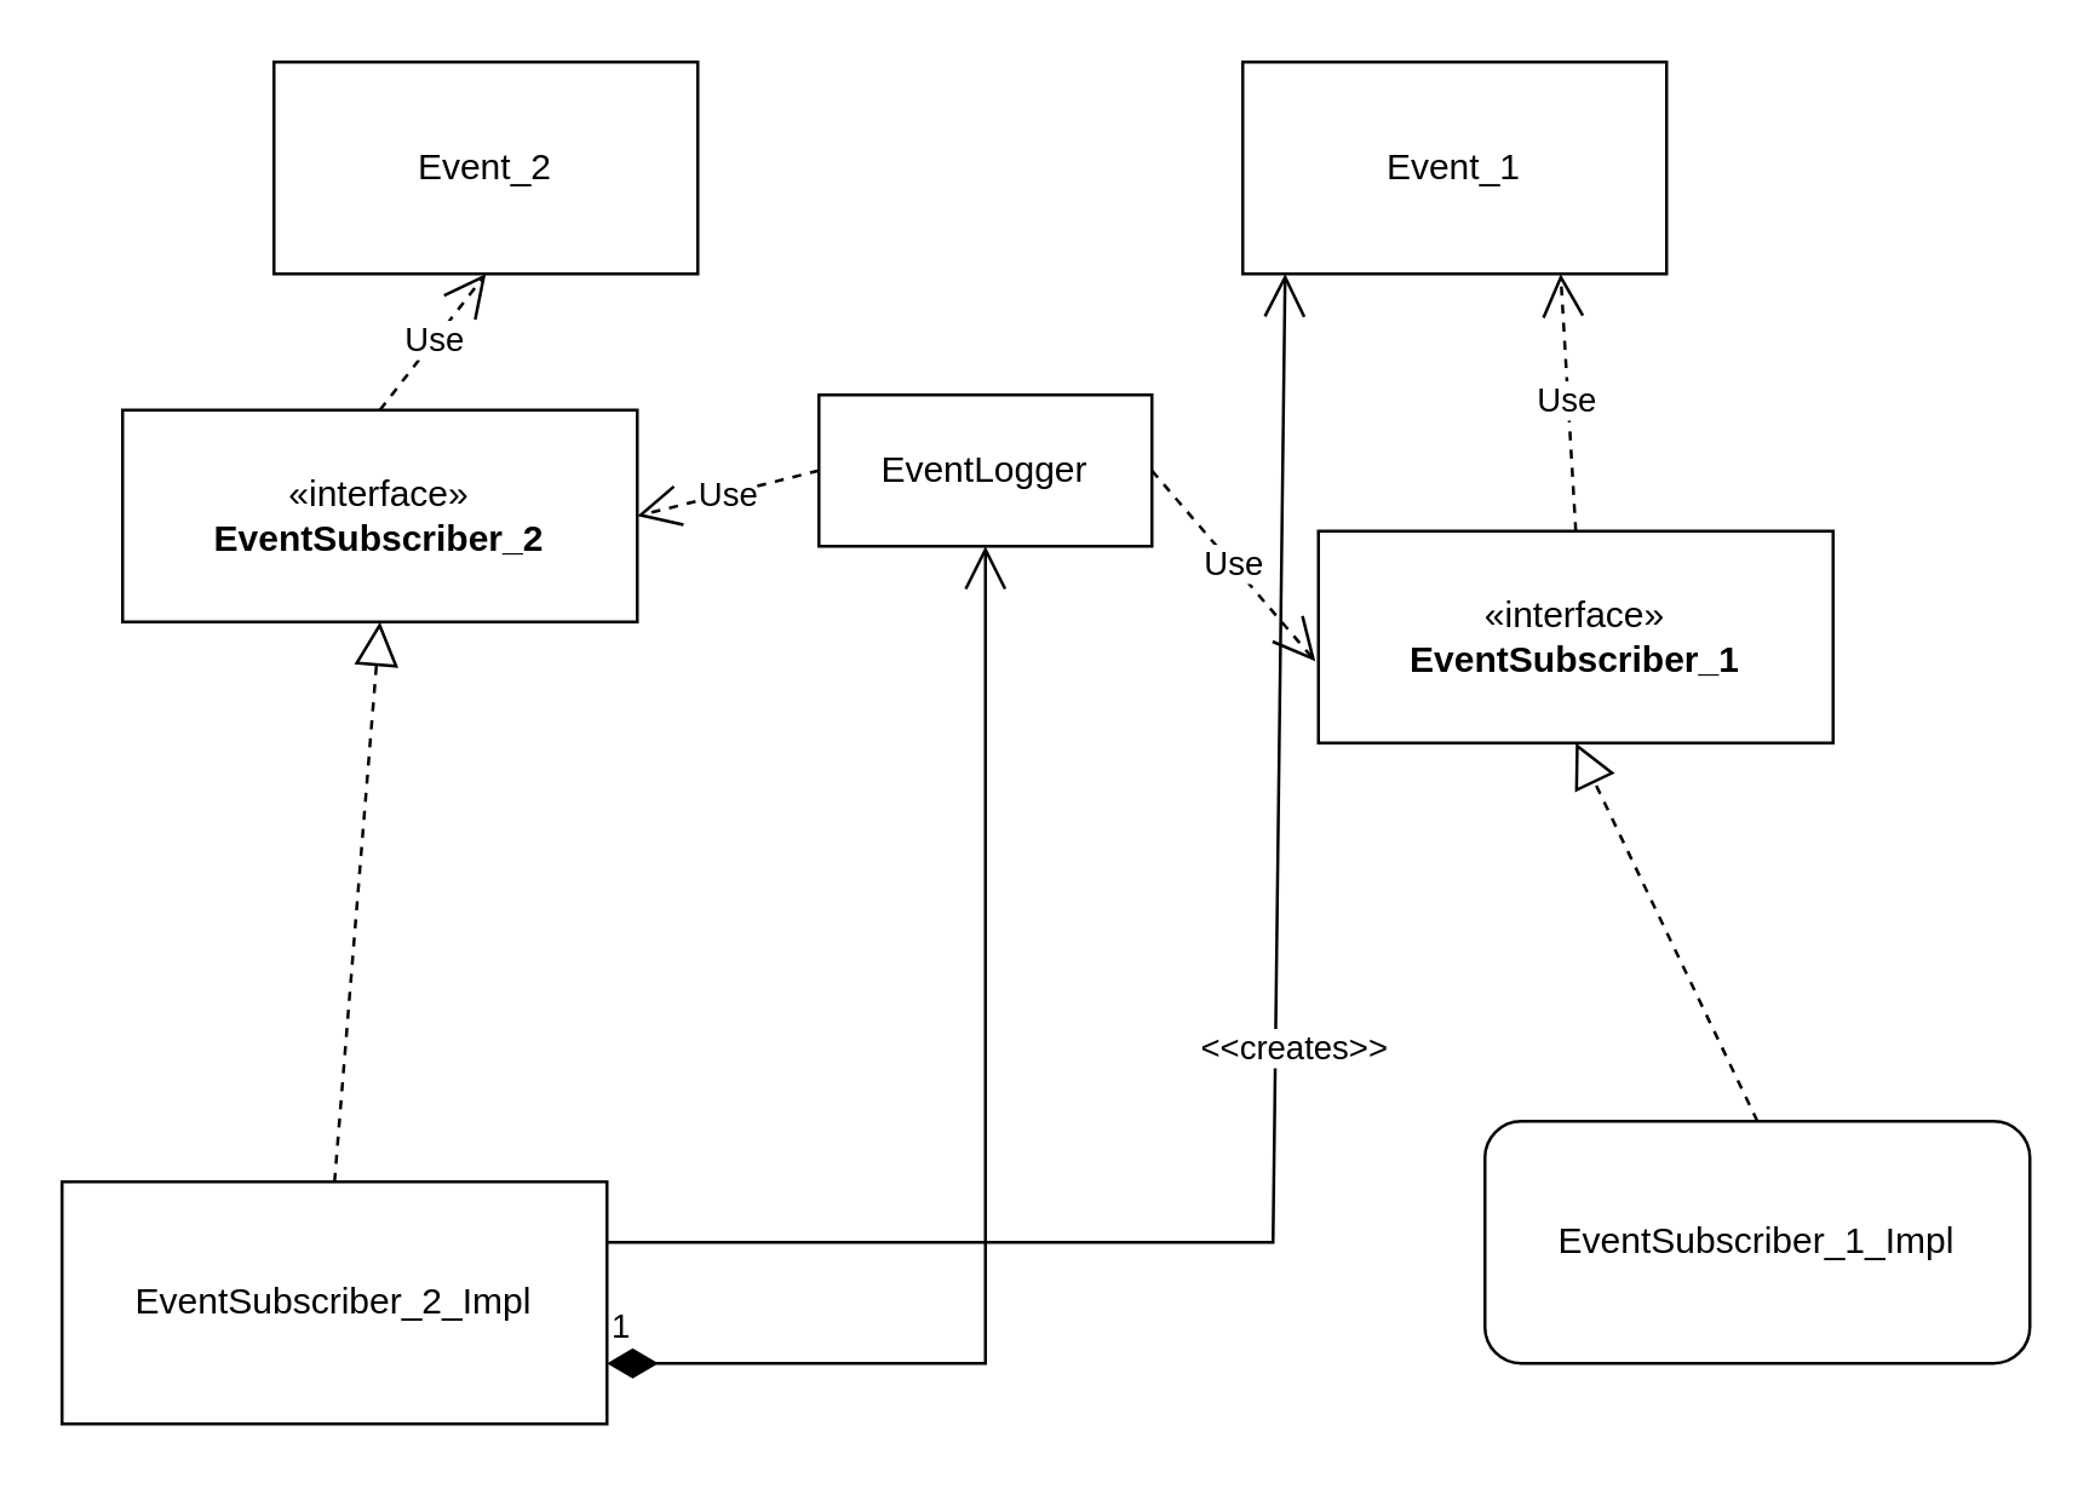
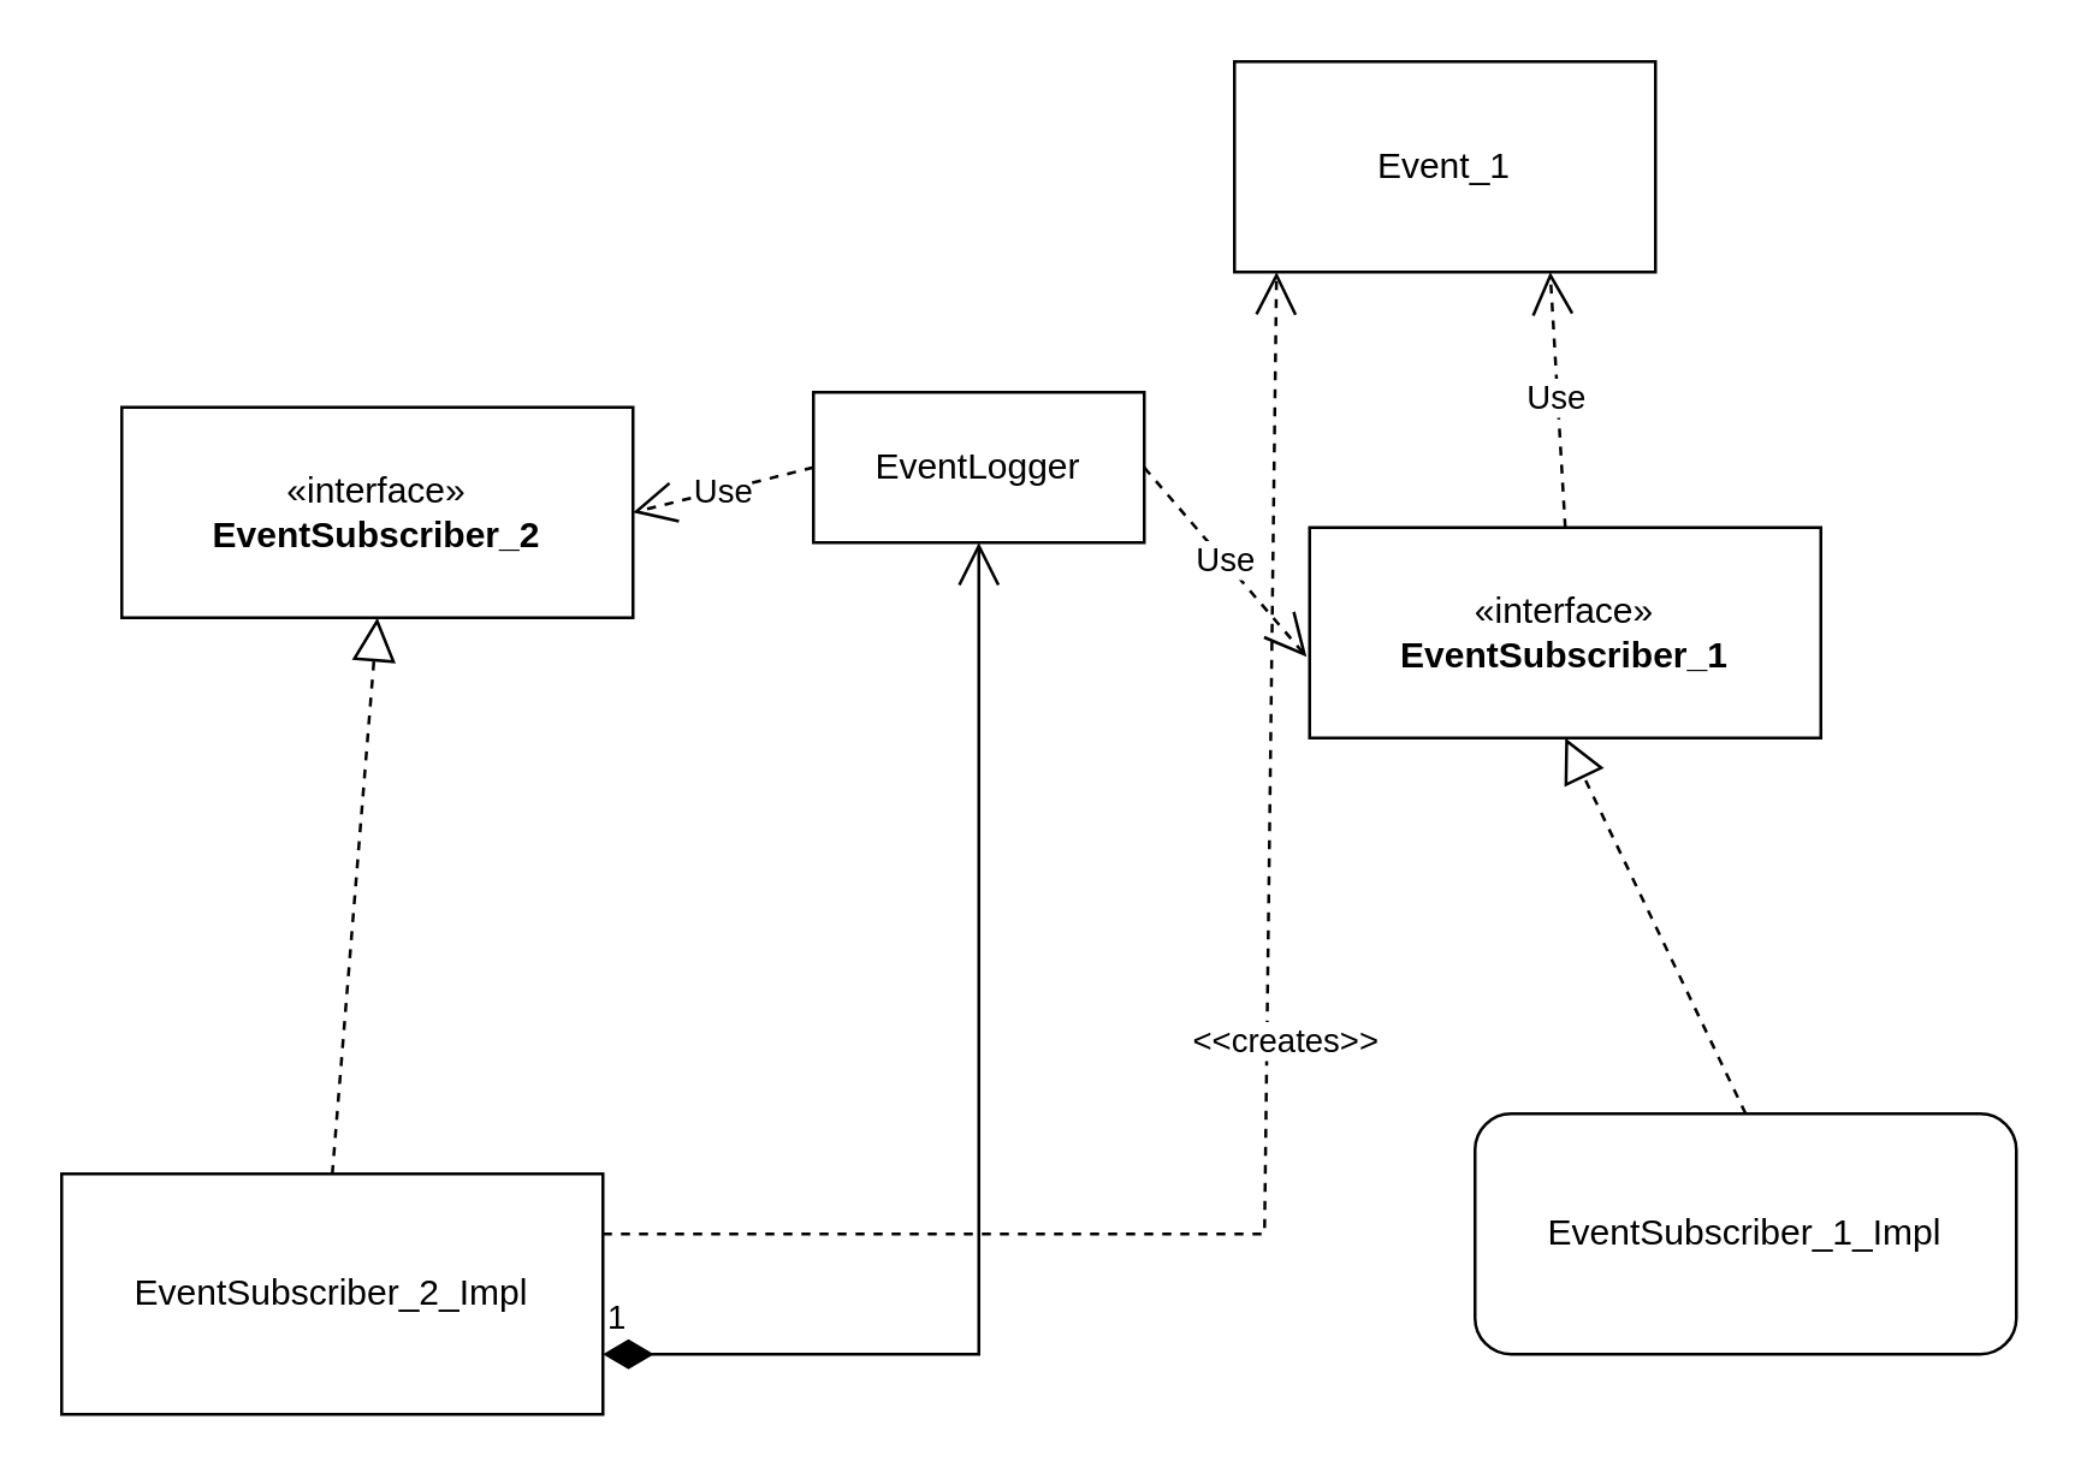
  <mxCell id="0" />
  <mxCell id="1" parent="0" />
  <mxCell id="2" value="«interface»&lt;br&gt;&lt;b&gt;EventSubscriber_1&lt;br&gt;&lt;/b&gt;" style="html=1;whiteSpace=wrap;" vertex="1" parent="1"><mxGeometry x="435" y="175" width="170" height="70" as="geometry" /></mxCell>
  <mxCell id="3" value="EventSubscriber_1_Impl" style="html=1;whiteSpace=wrap;rounded=1;" vertex="1" parent="1"><mxGeometry x="490" y="370" width="180" height="80" as="geometry" /></mxCell>
  <mxCell id="4" value="" style="endArrow=block;dashed=1;endFill=0;endSize=12;html=1;rounded=0;entryX=0.5;entryY=1;entryDx=0;entryDy=0;exitX=0.5;exitY=0;exitDx=0;exitDy=0;" edge="1" parent="1" source="3" target="2"><mxGeometry width="160" relative="1" as="geometry"><mxPoint x="90" y="380" as="sourcePoint" /><mxPoint x="250" y="380" as="targetPoint" /></mxGeometry></mxCell>
  <mxCell id="5" value="Event_1" style="html=1;whiteSpace=wrap;" vertex="1" parent="1"><mxGeometry x="410" y="20" width="140" height="70" as="geometry" /></mxCell>
  <mxCell id="6" value="«interface»&lt;br&gt;&lt;b&gt;EventSubscriber_2&lt;br&gt;&lt;/b&gt;" style="html=1;whiteSpace=wrap;" vertex="1" parent="1"><mxGeometry x="40" y="135" width="170" height="70" as="geometry" /></mxCell>
  <mxCell id="7" value="EventSubscriber_2_Impl" style="html=1;whiteSpace=wrap;" vertex="1" parent="1"><mxGeometry x="20" y="390" width="180" height="80" as="geometry" /></mxCell>
  <mxCell id="8" value="" style="endArrow=block;dashed=1;endFill=0;endSize=12;html=1;rounded=0;entryX=0.5;entryY=1;entryDx=0;entryDy=0;exitX=0.5;exitY=0;exitDx=0;exitDy=0;" edge="1" parent="1" source="7" target="6"><mxGeometry width="160" relative="1" as="geometry"><mxPoint x="-110" y="380" as="sourcePoint" /><mxPoint x="50" y="380" as="targetPoint" /></mxGeometry></mxCell>
- <mxCell id="9" value="Use" style="endArrow=open;endSize=12;dashed=1;html=1;rounded=0;exitX=0.5;exitY=0;exitDx=0;exitDy=0;entryX=0.5;entryY=1;entryDx=0;entryDy=0;" edge="1" parent="1" source="6" target="12"><mxGeometry width="160" relative="1" as="geometry"><mxPoint x="110" y="140" as="sourcePoint" /><mxPoint x="160" y="70" as="targetPoint" /></mxGeometry></mxCell>
  <mxCell id="10" value="Use" style="endArrow=open;endSize=12;dashed=1;html=1;rounded=0;entryX=0.75;entryY=1;entryDx=0;entryDy=0;exitX=0.5;exitY=0;exitDx=0;exitDy=0;" edge="1" parent="1" source="2" target="5"><mxGeometry width="160" relative="1" as="geometry"><mxPoint x="175" y="190" as="sourcePoint" /><mxPoint x="274" y="91" as="targetPoint" /></mxGeometry></mxCell>
  <mxCell id="11" value="EventLogger" style="html=1;whiteSpace=wrap;" vertex="1" parent="1"><mxGeometry x="270" y="130" width="110" height="50" as="geometry" /></mxCell>
- <mxCell id="12" value="Event_2" style="html=1;whiteSpace=wrap;" vertex="1" parent="1"><mxGeometry x="90" y="20" width="140" height="70" as="geometry" /></mxCell>
  <mxCell id="13" value="1" style="endArrow=open;html=1;endSize=12;startArrow=diamondThin;startSize=14;startFill=1;edgeStyle=orthogonalEdgeStyle;align=left;verticalAlign=bottom;rounded=0;entryX=0.5;entryY=1;entryDx=0;entryDy=0;exitX=1;exitY=0.75;exitDx=0;exitDy=0;" edge="1" parent="1" source="7" target="11"><mxGeometry x="-1" y="3" relative="1" as="geometry"><mxPoint x="110" y="570" as="sourcePoint" /><mxPoint x="270" y="570" as="targetPoint" /></mxGeometry></mxCell>
- <mxCell id="14" value="&amp;lt;&amp;lt;creates&amp;gt;&amp;gt;" style="endArrow=open;endSize=12;dashed=0;html=1;rounded=0;entryX=0.1;entryY=1;entryDx=0;entryDy=0;exitX=1;exitY=0.25;exitDx=0;exitDy=0;entryPerimeter=0;" edge="1" parent="1" source="7" target="5"><mxGeometry x="0.053" y="-6" width="160" relative="1" as="geometry"><mxPoint x="290" y="520" as="sourcePoint" /><mxPoint x="450" y="520" as="targetPoint" /><Array as="points"><mxPoint x="420" y="410" /></Array><mxPoint as="offset" /></mxGeometry></mxCell>
+ <mxCell id="14" value="&amp;lt;&amp;lt;creates&amp;gt;&amp;gt;" style="endArrow=open;endSize=12;dashed=1;html=1;rounded=0;entryX=0.1;entryY=1;entryDx=0;entryDy=0;exitX=1;exitY=0.25;exitDx=0;exitDy=0;entryPerimeter=0;" edge="1" parent="1" source="7" target="5"><mxGeometry x="0.053" y="-6" width="160" relative="1" as="geometry"><mxPoint x="290" y="520" as="sourcePoint" /><mxPoint x="450" y="520" as="targetPoint" /><Array as="points"><mxPoint x="420" y="410" /></Array><mxPoint as="offset" /></mxGeometry></mxCell>
  <mxCell id="15" value="Use" style="endArrow=open;endSize=12;dashed=1;html=1;rounded=0;entryX=-0.006;entryY=0.614;entryDx=0;entryDy=0;exitX=1;exitY=0.5;exitDx=0;exitDy=0;entryPerimeter=0;" edge="1" parent="1" source="11" target="2"><mxGeometry width="160" relative="1" as="geometry"><mxPoint x="565" y="200" as="sourcePoint" /><mxPoint x="525" y="100" as="targetPoint" /></mxGeometry></mxCell>
  <mxCell id="16" value="Use" style="endArrow=open;endSize=12;dashed=1;html=1;rounded=0;entryX=1;entryY=0.5;entryDx=0;entryDy=0;exitX=0;exitY=0.5;exitDx=0;exitDy=0;" edge="1" parent="1" source="11" target="6"><mxGeometry width="160" relative="1" as="geometry"><mxPoint x="330" y="230" as="sourcePoint" /><mxPoint x="419" y="308" as="targetPoint" /></mxGeometry></mxCell>
